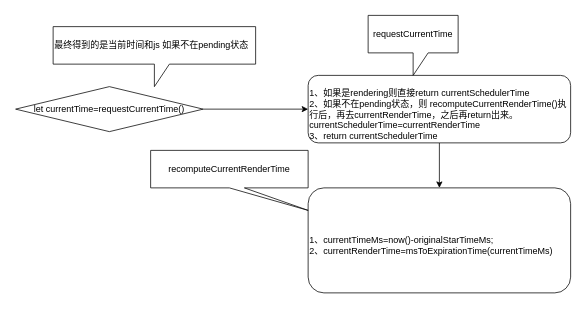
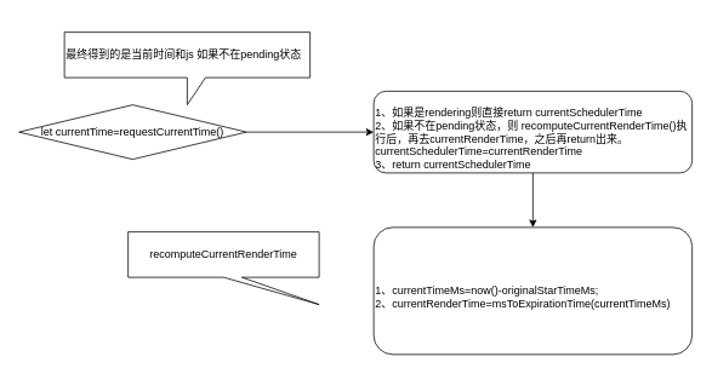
  <mxCell id="0" />
  <mxCell id="1" parent="0" />
  <mxCell id="2" value="" style="edgeStyle=orthogonalEdgeStyle;rounded=0;orthogonalLoop=1;jettySize=auto;html=1;" parent="1" source="3" target="5" edge="1"><mxGeometry relative="1" as="geometry" /></mxCell>
  <mxCell id="3" value="let currentTime=requestCurrentTime()" style="rhombus;whiteSpace=wrap;html=1;" parent="1" vertex="1"><mxGeometry x="20" y="115" width="250" height="60" as="geometry" /></mxCell>
  <mxCell id="4" value="" style="edgeStyle=orthogonalEdgeStyle;rounded=0;orthogonalLoop=1;jettySize=auto;html=1;" parent="1" source="5" target="6" edge="1"><mxGeometry relative="1" as="geometry" /></mxCell>
  <mxCell id="5" value="&lt;br&gt;1、如果是rendering则直接return currentSchedulerTime&lt;br&gt;2、如果不在pending状态，则 recomputeCurrentRenderTime()执行后，再去currentRenderTime，之后再return出来。&lt;br&gt;currentSchedulerTime=currentRenderTime&lt;br&gt;3、return currentSchedulerTime" style="rounded=1;whiteSpace=wrap;html=1;align=left;" parent="1" vertex="1"><mxGeometry x="410" y="100" width="350" height="90" as="geometry" /></mxCell>
  <mxCell id="6" value="&lt;br&gt;1、currentTimeMs=now()-originalStarTimeMs;&lt;br&gt;2、currentRenderTime=msToExpirationTime(currentTimeMs)" style="rounded=1;whiteSpace=wrap;html=1;align=left;" parent="1" vertex="1"><mxGeometry x="410" y="250" width="350" height="140" as="geometry" /></mxCell>
- <mxCell id="7" value="&lt;span style=&quot;white-space: normal&quot;&gt;requestCurrentTime&lt;/span&gt;" style="shape=callout;whiteSpace=wrap;html=1;perimeter=calloutPerimeter;" parent="1" vertex="1"><mxGeometry x="490" y="20" width="120" height="80" as="geometry" /></mxCell>
- <mxCell id="8" value="recomputeCurrentRenderTime" style="shape=callout;whiteSpace=wrap;html=1;perimeter=calloutPerimeter;position2=1;" parent="1" vertex="1"><mxGeometry x="200" y="200" width="210" height="80" as="geometry" /></mxCell>
+ <mxCell id="8" value="recomputeCurrentRenderTime" style="shape=callout;whiteSpace=wrap;html=1;perimeter=calloutPerimeter;position2=1;" parent="1" vertex="1"><mxGeometry x="140" y="255" width="210" height="80" as="geometry" /></mxCell>
  <mxCell id="9" value="最终得到的是当前时间和js 如果不在pending状态" style="shape=callout;whiteSpace=wrap;html=1;perimeter=calloutPerimeter;align=left;" parent="1" vertex="1"><mxGeometry x="70" y="35" width="270" height="80" as="geometry" /></mxCell>
